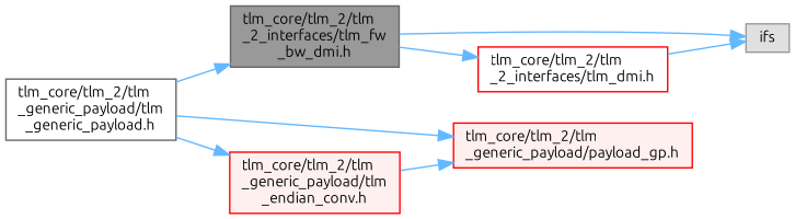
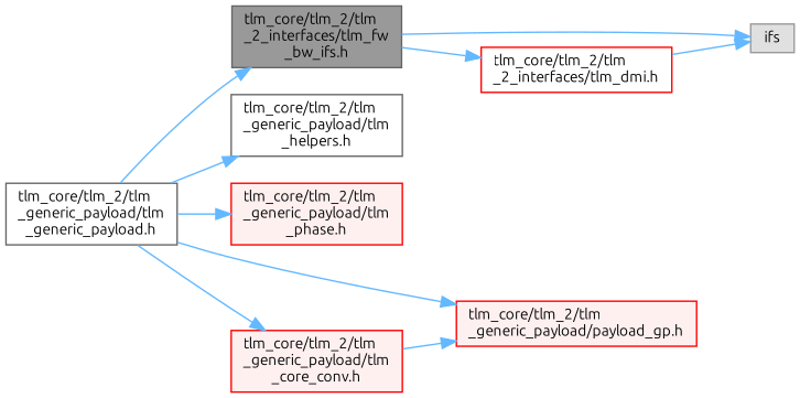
  digraph {
    fontname=Ubuntu
    rankdir=LR
    node [color=red fillcolor=white fontname=Ubuntu fontsize=10 shape=box style=filled]
    edge [color=steelblue1 fontname=Ubuntu fontsize=10 labelfontname=FreeSans labelfontsize=10 style=solid]
-   n1 [color=gray40 fillcolor=grey60 fontcolor=black height=0.2 label="tlm_core/tlm_2/tlm\l_2_interfaces/tlm_fw\l_bw_dmi.h" width=0.4]
+   n1 [color=gray40 fillcolor=grey60 fontcolor=black height=0.2 label="tlm_core/tlm_2/tlm\l_2_interfaces/tlm_fw\l_bw_ifs.h" width=0.4]
    n2 [color=grey60 fillcolor="#E0E0E0" height=0.2 label=ifs width=0.4]
    n3 [height=0.2 label="tlm_core/tlm_2/tlm\l_2_interfaces/tlm_dmi.h" width=0.4]
    n4 [color=grey40 height=0.2 label="tlm_core/tlm_2/tlm\l_generic_payload/tlm\l_generic_payload.h" width=0.4]
+   n5 [color=grey40 height=0.2 label="tlm_core/tlm_2/tlm\l_generic_payload/tlm\l_helpers.h" width=0.4]
+   n6 [fillcolor="#FFF0F0" height=0.2 label="tlm_core/tlm_2/tlm\l_generic_payload/tlm\l_phase.h" width=0.4]
    n7 [fillcolor="#FFF0F0" height=0.2 label="tlm_core/tlm_2/tlm\l_generic_payload/payload_gp.h" width=0.4]
-   n8 [fillcolor="#FFF0F0" height=0.2 label="tlm_core/tlm_2/tlm\l_generic_payload/tlm\l_endian_conv.h" width=0.4]
+   n8 [fillcolor="#FFF0F0" height=0.2 label="tlm_core/tlm_2/tlm\l_generic_payload/tlm\l_core_conv.h" width=0.4]
    n1 -> n2
    n1 -> n3
    n3 -> n2
    n4 -> n1
+   n4 -> n5
+   n4 -> n6
    n4 -> n7
    n4 -> n8
    n8 -> n7
  }
